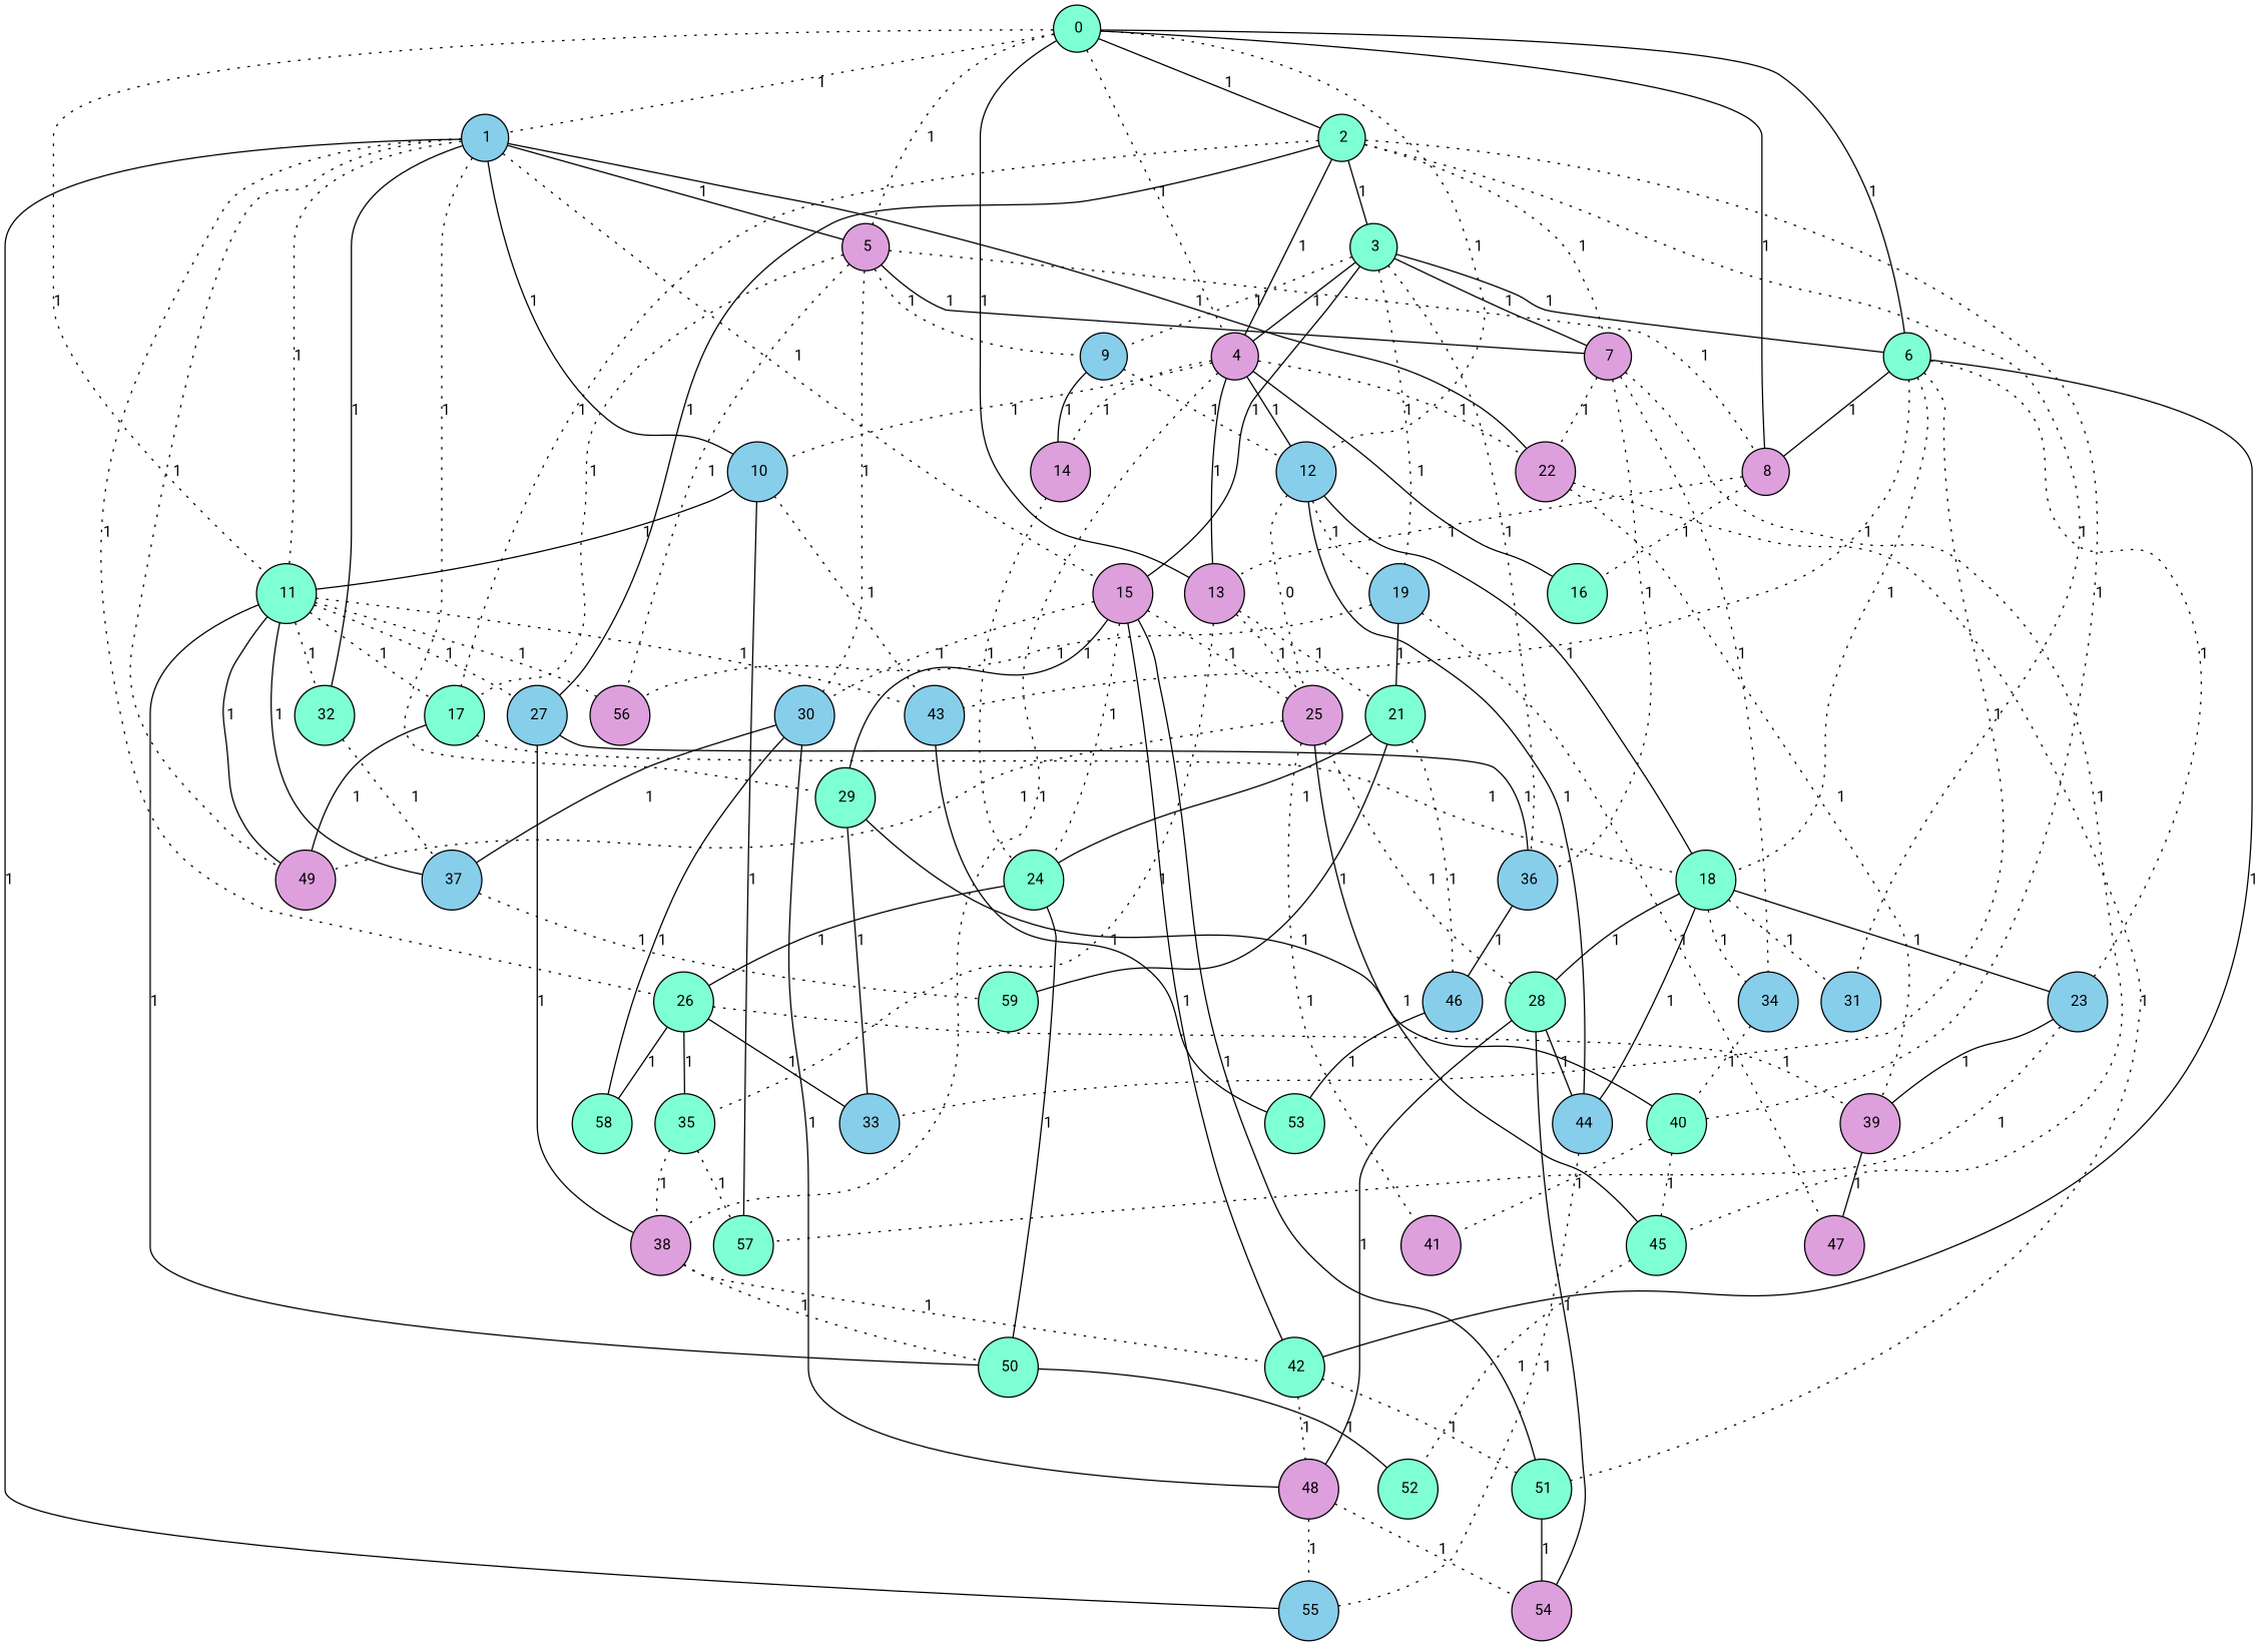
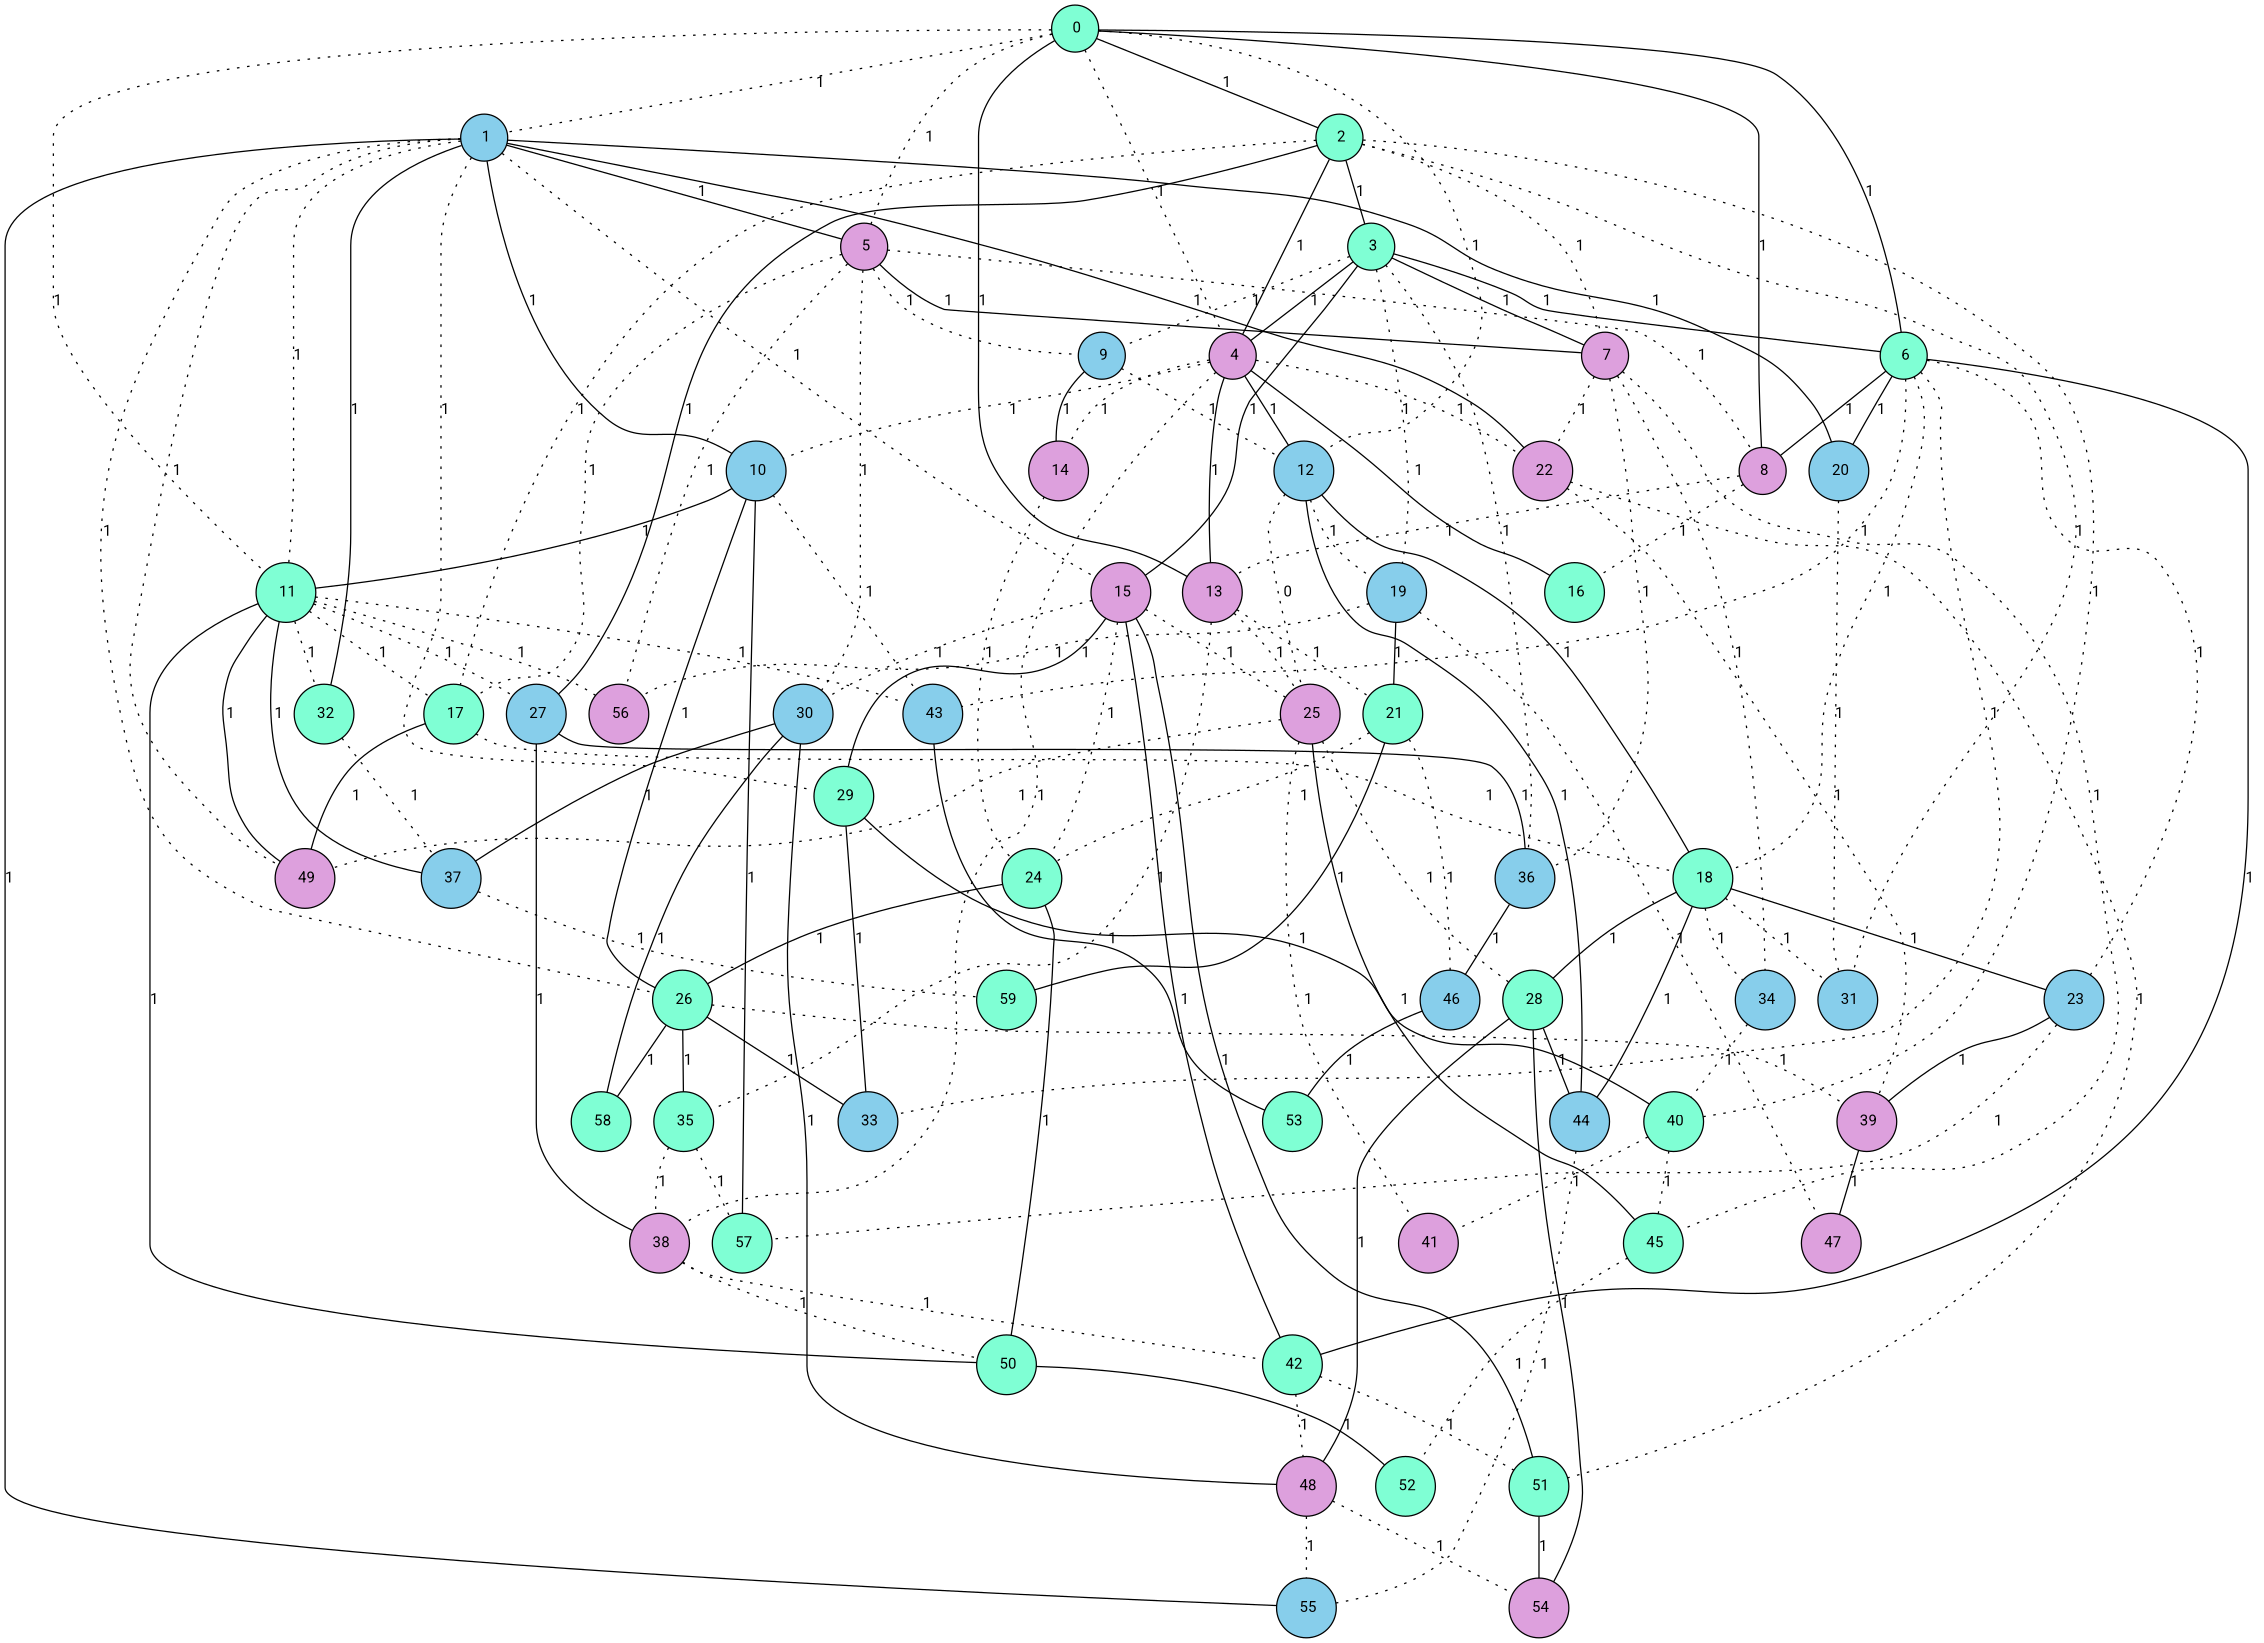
  graph {
    fixedsize="true;"
    fontname=Roboto
    node [color=black fillcolor=aquamarine fontname=Roboto fontsize=12 hight=.12 shape=circle style=filled]
    edge [fontname=Roboto fontsize=12 style=dotted]
    n1 [label=" 0" width=.12]
    n2 [fillcolor=skyblue label=" 1" width=.12]
    n3 [label=" 2" width=.12]
    n4 [fillcolor=plum label=" 4" width=.12]
    n5 [fillcolor=plum label=" 5" width=.12]
    n6 [label=" 6" width=.12]
    n7 [fillcolor=plum label=" 8" width=.12]
    n8 [label=" 11" width=.12]
    n9 [fillcolor=skyblue label=" 12" width=.12]
    n10 [fillcolor=plum label=" 13" width=.12]
    n11 [fillcolor=skyblue label=" 10" width=.12]
    n12 [fillcolor=plum label=" 15" width=.12]
+   n13 [fillcolor=skyblue label=" 20" width=.12]
    n14 [fillcolor=plum label=" 22" width=.12]
    n15 [label=" 26" width=.12]
    n16 [label=" 29" width=.12]
    n17 [label=" 32" width=.12]
    n18 [fillcolor=plum label=" 49" width=.12]
    n19 [fillcolor=skyblue label=" 55" width=.12]
    n20 [label=" 3" width=.12]
    n21 [fillcolor=plum label=" 7" width=.12]
    n22 [label=" 17" width=.12]
    n23 [fillcolor=skyblue label=" 27" width=.12]
    n24 [fillcolor=skyblue label=" 31" width=.12]
    n25 [label=" 40" width=.12]
    n26 [fillcolor=plum label=" 14" width=.12]
    n27 [label=" 16" width=.12]
    n28 [fillcolor=plum label=" 38" width=.12]
    n29 [fillcolor=skyblue label=" 9" width=.12]
    n30 [fillcolor=skyblue label=" 30" width=.12]
    n31 [fillcolor=plum label=" 56" width=.12]
    n32 [label=" 18" width=.12]
    n33 [fillcolor=skyblue label=" 23" width=.12]
    n34 [fillcolor=skyblue label=" 33" width=.12]
    n35 [label=" 42" width=.12]
    n36 [fillcolor=skyblue label=" 43" width=.12]
    n37 [fillcolor=skyblue label=" 37" width=.12]
    n38 [label=" 50" width=.12]
    n39 [fillcolor=skyblue label=" 19" width=.12]
    n40 [fillcolor=plum label=" 25" width=.12]
    n41 [fillcolor=skyblue label=" 44" width=.12]
    n42 [label=" 21" width=.12]
    n43 [label=" 35" width=.12]
    n44 [label=" 57" width=.12]
    n45 [label=" 24" width=.12]
    n46 [label=" 51" width=.12]
    n47 [fillcolor=plum label=" 39" width=.12]
    n48 [label=" 58" width=.12]
    n49 [fillcolor=skyblue label=" 36" width=.12]
    n50 [fillcolor=skyblue label=" 34" width=.12]
    n51 [label=" 45" width=.12]
    n52 [fillcolor=plum label=" 41" width=.12]
    n53 [fillcolor=plum label=" 47" width=.12]
    n54 [fillcolor=skyblue label=" 46" width=.12]
    n55 [fillcolor=plum label=" 48" width=.12]
    n56 [label=" 28" width=.12]
    n57 [label=" 53" width=.12]
    n58 [label=" 52" width=.12]
    n59 [label=" 59" width=.12]
    n60 [fillcolor=plum label=" 54" width=.12]
    n1 -- n2 [label=1]
    n1 -- n3 [label=1 style=solid]
    n1 -- n4 [label=1]
    n1 -- n5 [label=1]
    n1 -- n6 [label=1 style=solid]
    n1 -- n7 [label=1 style=solid]
    n1 -- n8 [label=1]
    n1 -- n9 [label=1]
    n1 -- n10 [label=1 style=solid]
    n2 -- n5 [label=1 style=solid]
    n2 -- n8 [label=1]
    n2 -- n11 [label=1 style=solid]
    n2 -- n12 [label=1]
+   n2 -- n13 [label=1 style=solid]
    n2 -- n14 [label=1 style=solid]
    n2 -- n15 [label=1]
    n2 -- n16 [label=1]
    n2 -- n17 [label=1 style=solid]
    n2 -- n18 [label=1]
    n2 -- n19 [label=1 style=solid]
    n3 -- n4 [label=1 style=solid]
    n3 -- n20 [label=1 style=solid]
    n3 -- n21 [label=1]
    n3 -- n22 [label=1]
    n3 -- n23 [label=1 style=solid]
    n3 -- n24 [label=1]
    n3 -- n25 [label=1]
    n4 -- n9 [label=1 style=solid]
    n4 -- n10 [label=1 style=solid]
    n4 -- n11 [label=1]
    n4 -- n14 [label=1]
    n4 -- n26 [label=1]
    n4 -- n27 [label=1 style=solid]
    n4 -- n28 [label=1]
    n5 -- n7 [label=1]
    n5 -- n21 [label=1 style=solid]
    n5 -- n22 [label=1]
    n5 -- n29 [label=1]
    n5 -- n30 [label=1]
    n5 -- n31 [label=1]
    n6 -- n7 [label=1 style=solid]
+   n6 -- n13 [label=1 style=solid]
    n6 -- n32 [label=1]
    n6 -- n33 [label=1]
    n6 -- n34 [label=1]
    n6 -- n35 [label=1 style=solid]
    n6 -- n36 [label=1]
    n7 -- n10 [label=1]
    n7 -- n27 [label=1]
    n8 -- n17 [label=1]
    n8 -- n18 [label=1 style=solid]
    n8 -- n22 [label=1]
    n8 -- n23 [label=1]
    n8 -- n31 [label=1]
    n8 -- n36 [label=1]
    n8 -- n37 [label=1 style=solid]
    n8 -- n38 [label=1 style=solid]
    n9 -- n32 [label=1 style=solid]
    n9 -- n39 [label=1]
    n9 -- n40 [label=0]
    n9 -- n41 [label=1 style=solid]
    n10 -- n40 [label=1]
    n10 -- n42 [label=1]
    n10 -- n43 [label=1]
    n11 -- n8 [label=1 style=solid]
+   n11 -- n15 [label=1 style=solid]
    n11 -- n36 [label=1]
    n11 -- n44 [label=1 style=solid]
    n12 -- n16 [label=1 style=solid]
    n12 -- n30 [label=1]
    n12 -- n35 [label=1 style=solid]
    n12 -- n40 [label=1]
    n12 -- n45 [label=1]
    n12 -- n46 [label=1 style=solid]
+   n13 -- n24 [label=1]
    n14 -- n46 [label=1]
    n14 -- n47 [label=1]
    n15 -- n34 [label=1 style=solid]
    n15 -- n43 [label=1 style=solid]
    n15 -- n47 [label=1]
    n15 -- n48 [label=1 style=solid]
    n16 -- n25 [label=1 style=solid]
    n16 -- n34 [label=1 style=solid]
    n17 -- n37 [label=1]
    n20 -- n4 [label=1 style=solid]
    n20 -- n6 [label=1 style=solid]
    n20 -- n12 [label=1 style=solid]
    n20 -- n21 [label=1 style=solid]
    n20 -- n29 [label=1]
    n20 -- n39 [label=1]
    n20 -- n49 [label=1]
    n21 -- n14 [label=1]
    n21 -- n49 [label=1]
    n21 -- n50 [label=1]
    n21 -- n51 [label=1]
    n22 -- n18 [label=1 style=solid]
    n22 -- n32 [label=1]
    n23 -- n28 [label=1 style=solid]
    n23 -- n49 [label=1 style=solid]
    n25 -- n51 [label=1]
    n25 -- n52 [label=1]
    n26 -- n45 [label=1]
    n28 -- n35 [label=1]
    n28 -- n38 [label=1]
    n29 -- n9 [label=1]
    n29 -- n26 [label=1 style=solid]
    n30 -- n37 [label=1 style=solid]
    n30 -- n48 [label=1 style=solid]
    n30 -- n55 [label=1 style=solid]
    n32 -- n24 [label=1]
    n32 -- n33 [label=1 style=solid]
    n32 -- n41 [label=1 style=solid]
    n32 -- n50 [label=1]
    n32 -- n56 [label=1 style=solid]
    n33 -- n44 [label=1]
    n33 -- n47 [label=1 style=solid]
    n35 -- n46 [label=1]
    n35 -- n55 [label=1]
    n36 -- n57 [label=1 style=solid]
    n37 -- n59 [label=1]
    n38 -- n58 [label=1 style=solid]
    n39 -- n31 [label=1]
    n39 -- n42 [label=1 style=solid]
    n39 -- n53 [label=1]
    n40 -- n18 [label=1]
    n40 -- n51 [label=1 style=solid]
    n40 -- n52 [label=1]
    n40 -- n56 [label=1]
    n41 -- n19 [label=1]
-   n42 -- n45 [label=1 style=solid]
+   n42 -- n45 [label=1]
    n42 -- n54 [label=1]
    n42 -- n59 [label=1 style=solid]
    n43 -- n28 [label=1]
    n43 -- n44 [label=1]
    n45 -- n15 [label=1 style=solid]
    n45 -- n38 [label=1 style=solid]
    n46 -- n60 [label=1 style=solid]
    n47 -- n53 [label=1 style=solid]
    n49 -- n54 [label=1 style=solid]
    n50 -- n25 [label=1]
    n51 -- n58 [label=1]
    n54 -- n57 [label=1 style=solid]
    n55 -- n19 [label=1]
    n55 -- n60 [label=1]
    n56 -- n41 [label=1 style=solid]
    n56 -- n55 [label=1 style=solid]
    n56 -- n60 [label=1 style=solid]
  }
